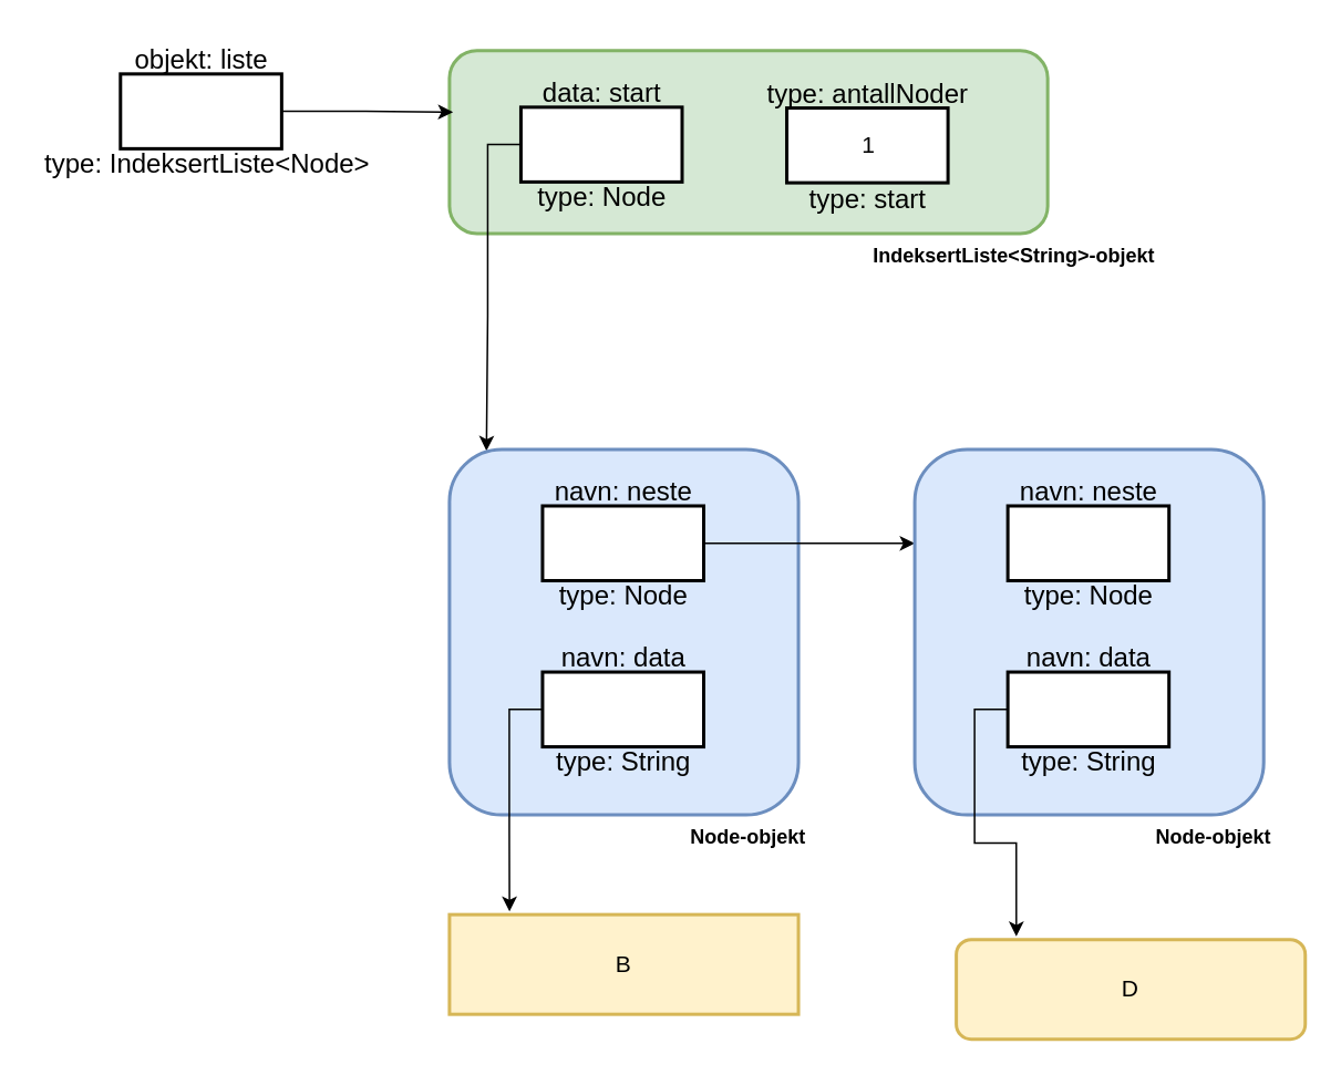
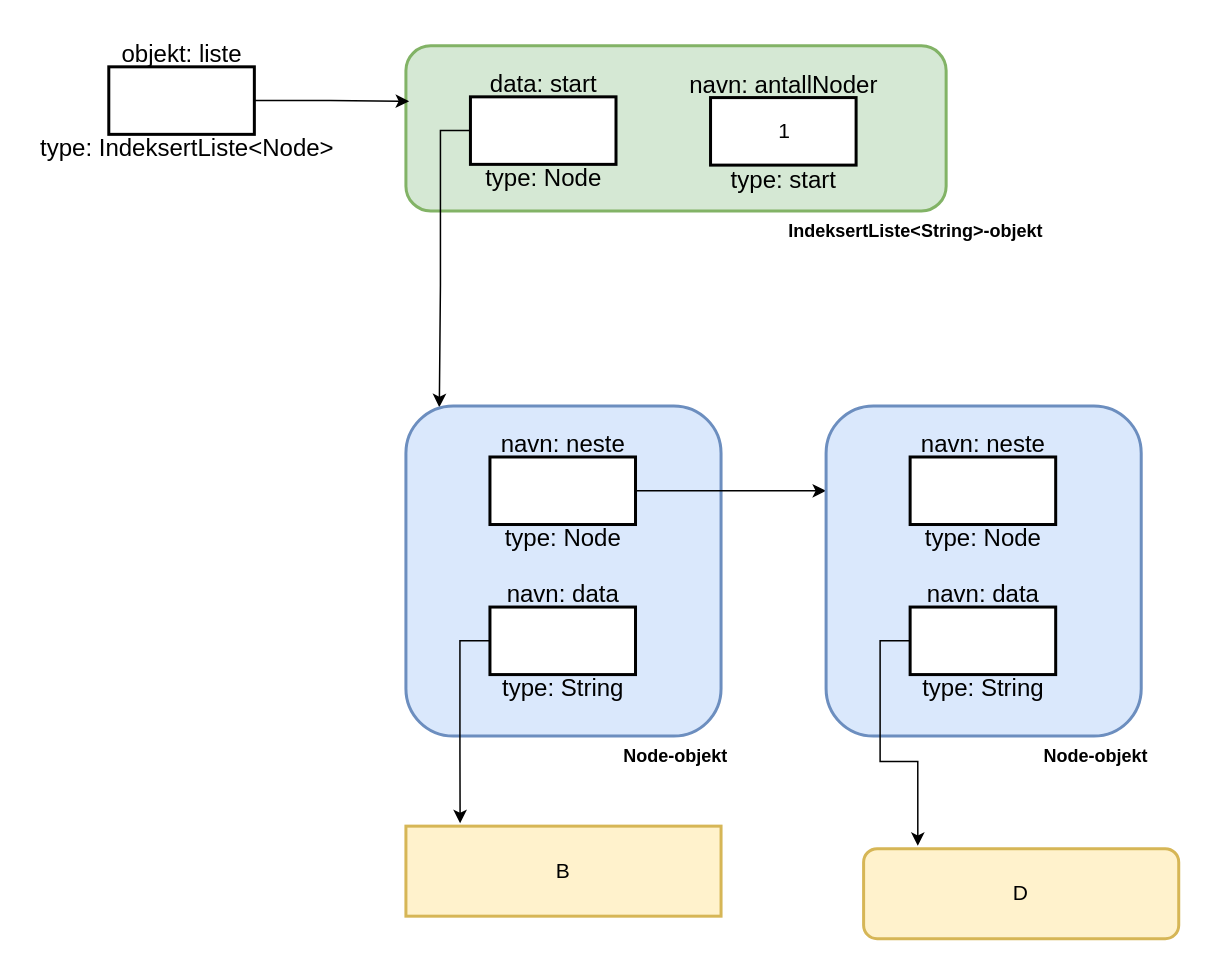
  <mxCell id="0" />
  <mxCell id="1" parent="0" />
  <mxCell id="2" value="" style="rounded=1;whiteSpace=wrap;html=1;fillColor=#d5e8d4;strokeWidth=2;fontSize=14;strokeColor=#82b366;" vertex="1" parent="1"><mxGeometry x="270" y="30" width="360" height="110" as="geometry" /></mxCell>
  <mxCell id="3" style="edgeStyle=orthogonalEdgeStyle;rounded=0;orthogonalLoop=1;jettySize=auto;html=1;exitX=1;exitY=0.5;exitDx=0;exitDy=0;entryX=0.006;entryY=0.336;entryDx=0;entryDy=0;entryPerimeter=0;fontSize=12;" edge="1" parent="1" source="4" target="2"><mxGeometry relative="1" as="geometry" /></mxCell>
  <mxCell id="4" value="" style="html=1;fontSize=14;strokeWidth=2;fillColor=none;rounded=0;" vertex="1" parent="1"><mxGeometry x="72" y="44" width="97" height="45" as="geometry" /></mxCell>
  <mxCell id="5" value="objekt: liste" style="text;html=1;strokeColor=none;fillColor=none;align=center;verticalAlign=middle;whiteSpace=wrap;rounded=0;fontSize=16;" vertex="1" parent="1"><mxGeometry x="49" y="20" width="144" height="30" as="geometry" /></mxCell>
  <mxCell id="6" value="type: IndeksertListe&amp;lt;Node&amp;gt;" style="text;html=1;strokeColor=none;fillColor=none;align=center;verticalAlign=middle;whiteSpace=wrap;rounded=0;fontSize=16;" vertex="1" parent="1"><mxGeometry x="20" y="83" width="208.5" height="30" as="geometry" /></mxCell>
  <mxCell id="7" value="IndeksertListe&lt;String&gt;-objekt" style="text;align=center;fontStyle=1;verticalAlign=middle;spacingLeft=3;spacingRight=3;strokeColor=none;rotatable=0;points=[[0,0.5],[1,0.5]];portConstraint=eastwest;dashed=1;fontSize=12;fillColor=none;rounded=1;" vertex="1" parent="1"><mxGeometry x="570" y="140" width="80" height="26" as="geometry" /></mxCell>
  <mxCell id="8" style="edgeStyle=orthogonalEdgeStyle;rounded=0;orthogonalLoop=1;jettySize=auto;html=1;exitX=0;exitY=0.5;exitDx=0;exitDy=0;entryX=0.106;entryY=0.004;entryDx=0;entryDy=0;entryPerimeter=0;fontSize=12;" edge="1" parent="1" source="9" target="15"><mxGeometry relative="1" as="geometry" /></mxCell>
  <mxCell id="9" value="" style="html=1;fontSize=14;strokeWidth=2;rounded=0;" vertex="1" parent="1"><mxGeometry x="313" y="64" width="97" height="45" as="geometry" /></mxCell>
  <mxCell id="10" value="data: start" style="text;html=1;strokeColor=none;fillColor=none;align=center;verticalAlign=middle;whiteSpace=wrap;rounded=0;fontSize=16;" vertex="1" parent="1"><mxGeometry x="290" y="40" width="144" height="30" as="geometry" /></mxCell>
  <mxCell id="11" value="type: Node" style="text;html=1;strokeColor=none;fillColor=none;align=center;verticalAlign=middle;whiteSpace=wrap;rounded=0;fontSize=16;" vertex="1" parent="1"><mxGeometry x="301.5" y="103" width="120" height="30" as="geometry" /></mxCell>
  <mxCell id="12" value="1" style="html=1;fontSize=14;strokeWidth=2;rounded=0;" vertex="1" parent="1"><mxGeometry x="473" y="64.5" width="97" height="45" as="geometry" /></mxCell>
- <mxCell id="13" value="type: antallNoder" style="text;html=1;strokeColor=none;fillColor=none;align=center;verticalAlign=middle;whiteSpace=wrap;rounded=0;fontSize=16;" vertex="1" parent="1"><mxGeometry x="450" y="40.5" width="144" height="30" as="geometry" /></mxCell>
+ <mxCell id="13" value="navn: antallNoder" style="text;html=1;strokeColor=none;fillColor=none;align=center;verticalAlign=middle;whiteSpace=wrap;rounded=0;fontSize=16;" vertex="1" parent="1"><mxGeometry x="450" y="40.5" width="144" height="30" as="geometry" /></mxCell>
  <mxCell id="14" value="type: start" style="text;html=1;strokeColor=none;fillColor=none;align=center;verticalAlign=middle;whiteSpace=wrap;rounded=0;fontSize=16;" vertex="1" parent="1"><mxGeometry x="461.5" y="103.5" width="120" height="30" as="geometry" /></mxCell>
  <mxCell id="15" value="" style="rounded=1;whiteSpace=wrap;html=1;fillColor=#dae8fc;strokeWidth=2;fontSize=14;strokeColor=#6c8ebf;" vertex="1" parent="1"><mxGeometry x="270" y="270" width="210" height="220" as="geometry" /></mxCell>
  <mxCell id="16" value="Node-objekt" style="text;align=center;fontStyle=1;verticalAlign=middle;spacingLeft=3;spacingRight=3;strokeColor=none;rotatable=0;points=[[0,0.5],[1,0.5]];portConstraint=eastwest;dashed=1;fontSize=12;fillColor=none;rounded=1;" vertex="1" parent="1"><mxGeometry x="410" y="490" width="80" height="26" as="geometry" /></mxCell>
  <mxCell id="17" style="edgeStyle=orthogonalEdgeStyle;rounded=0;orthogonalLoop=1;jettySize=auto;html=1;exitX=1;exitY=0.5;exitDx=0;exitDy=0;entryX=0;entryY=0.257;entryDx=0;entryDy=0;fontSize=12;entryPerimeter=0;" edge="1" parent="1" source="18" target="26"><mxGeometry relative="1" as="geometry" /></mxCell>
  <mxCell id="18" value="" style="html=1;fontSize=14;strokeWidth=2;rounded=0;" vertex="1" parent="1"><mxGeometry x="326" y="304" width="97" height="45" as="geometry" /></mxCell>
  <mxCell id="19" value="navn: neste" style="text;html=1;strokeColor=none;fillColor=none;align=center;verticalAlign=middle;whiteSpace=wrap;rounded=0;fontSize=16;" vertex="1" parent="1"><mxGeometry x="303" y="280" width="144" height="30" as="geometry" /></mxCell>
  <mxCell id="20" value="type: Node" style="text;html=1;strokeColor=none;fillColor=none;align=center;verticalAlign=middle;whiteSpace=wrap;rounded=0;fontSize=16;" vertex="1" parent="1"><mxGeometry x="314.5" y="343" width="120" height="30" as="geometry" /></mxCell>
  <mxCell id="21" style="edgeStyle=orthogonalEdgeStyle;rounded=0;orthogonalLoop=1;jettySize=auto;html=1;exitX=0;exitY=0.5;exitDx=0;exitDy=0;entryX=0.172;entryY=-0.031;entryDx=0;entryDy=0;entryPerimeter=0;fontSize=12;" edge="1" parent="1" source="22" target="25"><mxGeometry relative="1" as="geometry" /></mxCell>
  <mxCell id="22" value="" style="html=1;fontSize=14;strokeWidth=2;rounded=0;" vertex="1" parent="1"><mxGeometry x="326" y="404" width="97" height="45" as="geometry" /></mxCell>
  <mxCell id="23" value="navn: data" style="text;html=1;strokeColor=none;fillColor=none;align=center;verticalAlign=middle;whiteSpace=wrap;rounded=0;fontSize=16;" vertex="1" parent="1"><mxGeometry x="303" y="380" width="144" height="30" as="geometry" /></mxCell>
  <mxCell id="24" value="type: String" style="text;html=1;strokeColor=none;fillColor=none;align=center;verticalAlign=middle;whiteSpace=wrap;rounded=0;fontSize=16;" vertex="1" parent="1"><mxGeometry x="314.5" y="443" width="120" height="30" as="geometry" /></mxCell>
  <mxCell id="25" value="B" style="whiteSpace=wrap;html=1;fillColor=#fff2cc;strokeWidth=2;fontSize=14;strokeColor=#d6b656;rounded=0;" vertex="1" parent="1"><mxGeometry x="270" y="550" width="210" height="60" as="geometry" /></mxCell>
  <mxCell id="26" value="" style="rounded=1;whiteSpace=wrap;html=1;fillColor=#dae8fc;strokeWidth=2;fontSize=14;strokeColor=#6c8ebf;" vertex="1" parent="1"><mxGeometry x="550" y="270" width="210" height="220" as="geometry" /></mxCell>
  <mxCell id="27" value="Node-objekt" style="text;align=center;fontStyle=1;verticalAlign=middle;spacingLeft=3;spacingRight=3;strokeColor=none;rotatable=0;points=[[0,0.5],[1,0.5]];portConstraint=eastwest;dashed=1;fontSize=12;fillColor=none;rounded=1;" vertex="1" parent="1"><mxGeometry x="690" y="490" width="80" height="26" as="geometry" /></mxCell>
  <mxCell id="28" value="" style="html=1;fontSize=14;strokeWidth=2;rounded=0;" vertex="1" parent="1"><mxGeometry x="606" y="304" width="97" height="45" as="geometry" /></mxCell>
  <mxCell id="29" value="navn: neste" style="text;html=1;strokeColor=none;fillColor=none;align=center;verticalAlign=middle;whiteSpace=wrap;rounded=0;fontSize=16;" vertex="1" parent="1"><mxGeometry x="583" y="280" width="144" height="30" as="geometry" /></mxCell>
  <mxCell id="30" value="type: Node" style="text;html=1;strokeColor=none;fillColor=none;align=center;verticalAlign=middle;whiteSpace=wrap;rounded=0;fontSize=16;" vertex="1" parent="1"><mxGeometry x="594.5" y="343" width="120" height="30" as="geometry" /></mxCell>
  <mxCell id="31" style="edgeStyle=orthogonalEdgeStyle;rounded=0;orthogonalLoop=1;jettySize=auto;html=1;exitX=0;exitY=0.5;exitDx=0;exitDy=0;entryX=0.172;entryY=-0.031;entryDx=0;entryDy=0;entryPerimeter=0;fontSize=12;" edge="1" parent="1" source="32" target="35"><mxGeometry relative="1" as="geometry" /></mxCell>
  <mxCell id="32" value="" style="html=1;fontSize=14;strokeWidth=2;rounded=0;" vertex="1" parent="1"><mxGeometry x="606" y="404" width="97" height="45" as="geometry" /></mxCell>
  <mxCell id="33" value="navn: data" style="text;html=1;strokeColor=none;fillColor=none;align=center;verticalAlign=middle;whiteSpace=wrap;rounded=0;fontSize=16;" vertex="1" parent="1"><mxGeometry x="583" y="380" width="144" height="30" as="geometry" /></mxCell>
  <mxCell id="34" value="type: String" style="text;html=1;strokeColor=none;fillColor=none;align=center;verticalAlign=middle;whiteSpace=wrap;rounded=0;fontSize=16;" vertex="1" parent="1"><mxGeometry x="594.5" y="443" width="120" height="30" as="geometry" /></mxCell>
  <mxCell id="35" value="D" style="rounded=1;whiteSpace=wrap;html=1;fillColor=#fff2cc;strokeWidth=2;fontSize=14;strokeColor=#d6b656;" vertex="1" parent="1"><mxGeometry x="575" y="565" width="210" height="60" as="geometry" /></mxCell>
